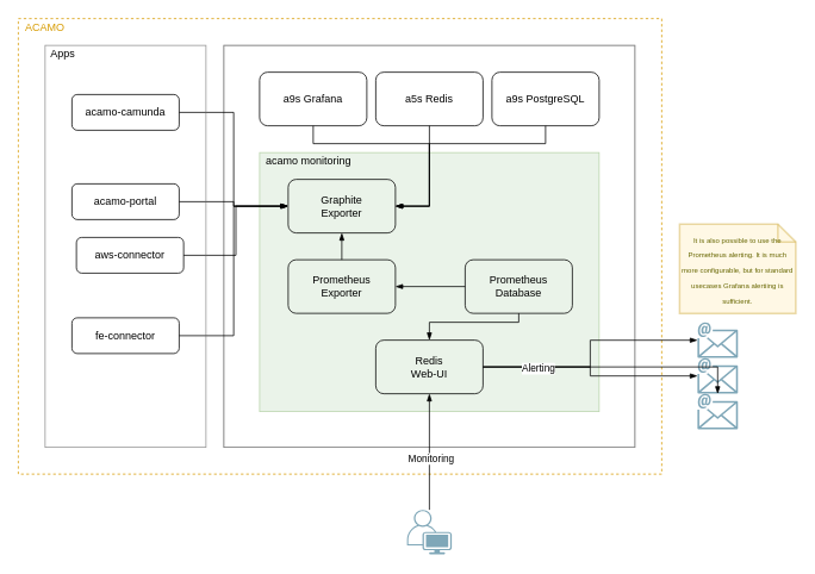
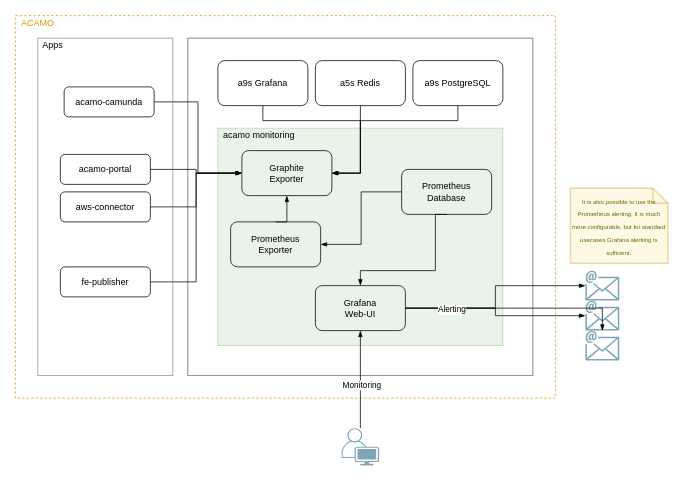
  <mxCell id="0" />
  <mxCell id="1" parent="0" />
  <mxCell id="2" value="" style="rounded=0;whiteSpace=wrap;html=1;dashed=1;strokeColor=#d79b00;fillColor=none;" parent="1" vertex="1"><mxGeometry x="20" y="20" width="720" height="510" as="geometry" /></mxCell>
  <mxCell id="3" value="" style="group;opacity=60;strokeColor=#666666;fontColor=#333333;" parent="1" vertex="1" connectable="0"><mxGeometry x="250" y="50" width="460" height="450" as="geometry" /></mxCell>
  <mxCell id="4" value="" style="rounded=0;whiteSpace=wrap;html=1;opacity=60;strokeColor=#666666;fontColor=#333333;fillColor=none;" parent="3" vertex="1"><mxGeometry width="460" height="450" as="geometry" /></mxCell>
  <mxCell id="5" value="" style="group" parent="1" vertex="1" connectable="0"><mxGeometry x="290" y="100" width="380" height="360" as="geometry" /></mxCell>
  <mxCell id="6" value="" style="rounded=0;whiteSpace=wrap;html=1;strokeColor=#82b366;fillColor=#d5e8d4;opacity=50;" parent="5" vertex="1"><mxGeometry y="70" width="380" height="290" as="geometry" /></mxCell>
  <mxCell id="7" value="acamo monitoring" style="text;html=1;strokeColor=none;fillColor=none;align=center;verticalAlign=middle;whiteSpace=wrap;rounded=0;" parent="5" vertex="1"><mxGeometry y="70" width="110" height="20" as="geometry" /></mxCell>
- <mxCell id="8" value="Redis&lt;br&gt;Web-UI" style="rounded=1;whiteSpace=wrap;html=1;strokeColor=#000000;fillColor=none;fontColor=#000000;" parent="5" vertex="1"><mxGeometry x="130" y="280" width="120" height="60" as="geometry" /></mxCell>
+ <mxCell id="8" value="Grafana&lt;br&gt;Web-UI" style="rounded=1;whiteSpace=wrap;html=1;strokeColor=#000000;fillColor=none;fontColor=#000000;" parent="5" vertex="1"><mxGeometry x="130" y="280" width="120" height="60" as="geometry" /></mxCell>
  <mxCell id="9" style="edgeStyle=orthogonalEdgeStyle;rounded=0;orthogonalLoop=1;jettySize=auto;html=1;exitX=0;exitY=0.5;exitDx=0;exitDy=0;entryX=1;entryY=0.5;entryDx=0;entryDy=0;endArrow=blockThin;endFill=1;fontColor=#000000;" parent="5" source="11" target="13" edge="1"><mxGeometry relative="1" as="geometry" /></mxCell>
  <mxCell id="10" style="edgeStyle=orthogonalEdgeStyle;rounded=0;orthogonalLoop=1;jettySize=auto;html=1;exitX=0.5;exitY=1;exitDx=0;exitDy=0;entryX=0.5;entryY=0;entryDx=0;entryDy=0;endArrow=blockThin;endFill=1;fontColor=#000000;" parent="5" source="11" target="8" edge="1"><mxGeometry relative="1" as="geometry"><Array as="points"><mxPoint x="290" y="260" /><mxPoint x="190" y="260" /></Array></mxGeometry></mxCell>
- <mxCell id="11" value="Prometheus&lt;br&gt;Database" style="rounded=1;whiteSpace=wrap;html=1;strokeColor=#000000;fillColor=none;fontColor=#000000;" parent="5" vertex="1"><mxGeometry x="230" y="190" width="120" height="60" as="geometry" /></mxCell>
+ <mxCell id="11" value="Prometheus&lt;br&gt;Database" style="rounded=1;whiteSpace=wrap;html=1;strokeColor=#000000;fillColor=none;fontColor=#000000;" parent="5" vertex="1"><mxGeometry x="245" y="125" width="120" height="60" as="geometry" /></mxCell>
  <mxCell id="12" style="edgeStyle=orthogonalEdgeStyle;rounded=0;orthogonalLoop=1;jettySize=auto;html=1;exitX=0.5;exitY=0;exitDx=0;exitDy=0;entryX=0.5;entryY=1;entryDx=0;entryDy=0;endArrow=blockThin;endFill=1;fontColor=#000000;" parent="5" source="13" target="14" edge="1"><mxGeometry relative="1" as="geometry" /></mxCell>
- <mxCell id="13" value="Prometheus&lt;br&gt;Exporter" style="rounded=1;whiteSpace=wrap;html=1;strokeColor=#000000;fillColor=none;fontColor=#000000;" parent="5" vertex="1"><mxGeometry x="32" y="190" width="120" height="60" as="geometry" /></mxCell>
+ <mxCell id="13" value="Prometheus&lt;br&gt;Exporter" style="rounded=1;whiteSpace=wrap;html=1;strokeColor=#000000;fillColor=none;fontColor=#000000;" parent="5" vertex="1"><mxGeometry x="17" y="195" width="120" height="60" as="geometry" /></mxCell>
  <mxCell id="14" value="Graphite&lt;br&gt;Exporter" style="rounded=1;whiteSpace=wrap;html=1;strokeColor=#000000;fillColor=none;fontColor=#000000;" parent="5" vertex="1"><mxGeometry x="32" y="100" width="120" height="60" as="geometry" /></mxCell>
  <mxCell id="15" style="edgeStyle=orthogonalEdgeStyle;rounded=0;orthogonalLoop=1;jettySize=auto;html=1;entryX=0;entryY=0.5;entryDx=0;entryDy=0;fontColor=#000000;endArrow=blockThin;endFill=1;" parent="1" source="39" target="14" edge="1"><mxGeometry relative="1" as="geometry" /></mxCell>
  <mxCell id="16" style="edgeStyle=orthogonalEdgeStyle;rounded=0;orthogonalLoop=1;jettySize=auto;html=1;exitX=1;exitY=0.5;exitDx=0;exitDy=0;entryX=0;entryY=0.5;entryDx=0;entryDy=0;endArrow=blockThin;endFill=1;fontColor=#000000;" parent="1" source="41" target="14" edge="1"><mxGeometry relative="1" as="geometry" /></mxCell>
  <mxCell id="17" style="edgeStyle=orthogonalEdgeStyle;rounded=0;orthogonalLoop=1;jettySize=auto;html=1;exitX=1;exitY=0.5;exitDx=0;exitDy=0;entryX=0;entryY=0.5;entryDx=0;entryDy=0;endArrow=blockThin;endFill=1;fontColor=#000000;" parent="1" source="42" target="14" edge="1"><mxGeometry relative="1" as="geometry" /></mxCell>
  <mxCell id="18" style="edgeStyle=orthogonalEdgeStyle;rounded=0;orthogonalLoop=1;jettySize=auto;html=1;exitX=1;exitY=0.5;exitDx=0;exitDy=0;entryX=0;entryY=0.5;entryDx=0;entryDy=0;endArrow=blockThin;endFill=1;fontColor=#000000;" parent="1" source="40" target="14" edge="1"><mxGeometry relative="1" as="geometry" /></mxCell>
  <mxCell id="19" style="edgeStyle=orthogonalEdgeStyle;rounded=0;orthogonalLoop=1;jettySize=auto;html=1;exitX=0.5;exitY=1;exitDx=0;exitDy=0;entryX=1;entryY=0.5;entryDx=0;entryDy=0;endArrow=blockThin;endFill=1;fontColor=#000000;" parent="1" source="35" target="14" edge="1"><mxGeometry relative="1" as="geometry" /></mxCell>
  <mxCell id="20" style="edgeStyle=orthogonalEdgeStyle;rounded=0;orthogonalLoop=1;jettySize=auto;html=1;exitX=0.5;exitY=1;exitDx=0;exitDy=0;entryX=1;entryY=0.5;entryDx=0;entryDy=0;endArrow=blockThin;endFill=1;fontColor=#000000;" parent="1" source="36" target="14" edge="1"><mxGeometry relative="1" as="geometry"><Array as="points"><mxPoint x="610" y="160" /><mxPoint x="480" y="160" /><mxPoint x="480" y="230" /></Array></mxGeometry></mxCell>
  <mxCell id="21" style="edgeStyle=orthogonalEdgeStyle;rounded=0;orthogonalLoop=1;jettySize=auto;html=1;exitX=0.5;exitY=1;exitDx=0;exitDy=0;entryX=1;entryY=0.5;entryDx=0;entryDy=0;endArrow=blockThin;endFill=1;fontColor=#000000;" parent="1" source="34" target="14" edge="1"><mxGeometry relative="1" as="geometry"><Array as="points"><mxPoint x="350" y="160" /><mxPoint x="480" y="160" /><mxPoint x="480" y="230" /></Array></mxGeometry></mxCell>
  <mxCell id="22" value="" style="endArrow=blockThin;html=1;fontColor=#000000;entryX=0.5;entryY=1;entryDx=0;entryDy=0;endFill=1;" parent="1" target="8" edge="1"><mxGeometry width="50" height="50" relative="1" as="geometry"><mxPoint x="480" y="570" as="sourcePoint" /><mxPoint x="520" y="540" as="targetPoint" /></mxGeometry></mxCell>
  <mxCell id="23" value="Monitoring" style="edgeLabel;html=1;align=center;verticalAlign=middle;resizable=0;points=[];fontColor=#000000;" parent="22" vertex="1" connectable="0"><mxGeometry x="-0.11" y="-1" relative="1" as="geometry"><mxPoint as="offset" /></mxGeometry></mxCell>
  <mxCell id="24" value="" style="points=[[0.35,0,0],[0.98,0.51,0],[1,0.71,0],[0.67,1,0],[0,0.795,0],[0,0.65,0]];verticalLabelPosition=bottom;html=1;verticalAlign=top;aspect=fixed;align=center;pointerEvents=1;shape=mxgraph.cisco19.user;fillColor=#005073;strokeColor=none;fontColor=#000000;opacity=50;" parent="1" vertex="1"><mxGeometry x="455" y="570" width="50" height="50" as="geometry" /></mxCell>
  <mxCell id="25" value="" style="outlineConnect=0;fontColor=#232F3E;gradientColor=none;strokeColor=none;dashed=0;verticalLabelPosition=bottom;verticalAlign=top;align=center;html=1;fontSize=12;fontStyle=0;aspect=fixed;pointerEvents=1;shape=mxgraph.aws4.email;opacity=50;fillColor=#005073;" parent="1" vertex="1"><mxGeometry x="780" y="360" width="45.22" height="40" as="geometry" /></mxCell>
  <mxCell id="26" value="" style="outlineConnect=0;fontColor=#232F3E;gradientColor=none;strokeColor=none;dashed=0;verticalLabelPosition=bottom;verticalAlign=top;align=center;html=1;fontSize=12;fontStyle=0;aspect=fixed;pointerEvents=1;shape=mxgraph.aws4.email;opacity=50;fillColor=#005073;" parent="1" vertex="1"><mxGeometry x="780" y="400" width="45.22" height="40" as="geometry" /></mxCell>
  <mxCell id="27" value="" style="outlineConnect=0;fontColor=#232F3E;gradientColor=none;strokeColor=none;dashed=0;verticalLabelPosition=bottom;verticalAlign=top;align=center;html=1;fontSize=12;fontStyle=0;aspect=fixed;pointerEvents=1;shape=mxgraph.aws4.email;opacity=50;fillColor=#005073;" parent="1" vertex="1"><mxGeometry x="780" y="440" width="45.22" height="40" as="geometry" /></mxCell>
  <mxCell id="28" style="edgeStyle=orthogonalEdgeStyle;rounded=0;orthogonalLoop=1;jettySize=auto;html=1;exitX=1;exitY=0.5;exitDx=0;exitDy=0;endArrow=blockThin;endFill=1;fontColor=#000000;" parent="1" source="8" target="25" edge="1"><mxGeometry relative="1" as="geometry" /></mxCell>
  <mxCell id="29" style="edgeStyle=orthogonalEdgeStyle;rounded=0;orthogonalLoop=1;jettySize=auto;html=1;endArrow=blockThin;endFill=1;fontColor=#000000;" parent="1" source="8" target="26" edge="1"><mxGeometry relative="1" as="geometry" /></mxCell>
  <mxCell id="30" style="edgeStyle=orthogonalEdgeStyle;rounded=0;orthogonalLoop=1;jettySize=auto;html=1;endArrow=blockThin;endFill=1;fontColor=#000000;" parent="1" source="8" target="27" edge="1"><mxGeometry relative="1" as="geometry" /></mxCell>
  <mxCell id="31" value="Alerting" style="edgeLabel;html=1;align=center;verticalAlign=middle;resizable=0;points=[];fontColor=#000000;" parent="30" vertex="1" connectable="0"><mxGeometry x="-0.581" y="-1" relative="1" as="geometry"><mxPoint as="offset" /></mxGeometry></mxCell>
  <mxCell id="32" value="&lt;font style=&quot;font-size: 8px&quot;&gt;It is also possible to use the Prometheus alerting. It is much more configurable, but for standard usecases Grafana alertiing is sufficient.&lt;/font&gt;" style="shape=note;strokeWidth=2;fontSize=14;size=20;whiteSpace=wrap;html=1;fillColor=#fff2cc;strokeColor=#d6b656;fontColor=#666600;opacity=50;" parent="1" vertex="1"><mxGeometry x="760" y="250" width="130" height="100" as="geometry" /></mxCell>
  <mxCell id="33" value="ACAMO" style="text;html=1;strokeColor=none;fillColor=none;align=center;verticalAlign=middle;whiteSpace=wrap;rounded=0;dashed=1;fontColor=#D79B00;" parent="1" vertex="1"><mxGeometry x="20" y="20" width="60" height="20" as="geometry" /></mxCell>
  <mxCell id="34" value="a9s Grafana" style="rounded=1;whiteSpace=wrap;html=1;strokeColor=#000000;fillColor=none;fontColor=#000000;" parent="1" vertex="1"><mxGeometry x="290" y="80" width="120" height="60" as="geometry" /></mxCell>
  <mxCell id="35" value="a5s Redis" style="rounded=1;whiteSpace=wrap;html=1;strokeColor=#000000;fillColor=none;fontColor=#000000;" parent="1" vertex="1"><mxGeometry x="420" y="80" width="120" height="60" as="geometry" /></mxCell>
  <mxCell id="36" value="a9s PostgreSQL" style="rounded=1;whiteSpace=wrap;html=1;strokeColor=#000000;fillColor=none;fontColor=#000000;" parent="1" vertex="1"><mxGeometry x="550" y="80" width="120" height="60" as="geometry" /></mxCell>
  <mxCell id="37" value="" style="rounded=0;whiteSpace=wrap;html=1;opacity=70;strokeColor=#666666;fontColor=#333333;fillColor=none;" parent="1" vertex="1"><mxGeometry x="50" y="50" width="180" height="450" as="geometry" /></mxCell>
  <mxCell id="38" value="Apps" style="text;html=1;strokeColor=none;fillColor=none;align=center;verticalAlign=middle;whiteSpace=wrap;rounded=0;" parent="1" vertex="1"><mxGeometry x="50" y="50" width="40" height="20" as="geometry" /></mxCell>
- <mxCell id="39" value="acamo-camunda" style="rounded=1;whiteSpace=wrap;html=1;strokeColor=#000000;fillColor=none;fontColor=#000000;" parent="1" vertex="1"><mxGeometry x="80" y="105" width="120" height="40" as="geometry" /></mxCell>
+ <mxCell id="39" value="acamo-camunda" style="rounded=1;whiteSpace=wrap;html=1;strokeColor=#000000;fillColor=none;fontColor=#000000;" parent="1" vertex="1"><mxGeometry x="85" y="115" width="120" height="40" as="geometry" /></mxCell>
  <mxCell id="40" value="acamo-portal" style="rounded=1;whiteSpace=wrap;html=1;strokeColor=#000000;fillColor=none;fontColor=#000000;" parent="1" vertex="1"><mxGeometry x="80" y="205" width="120" height="40" as="geometry" /></mxCell>
- <mxCell id="41" value="aws-connector" style="rounded=1;whiteSpace=wrap;html=1;strokeColor=#000000;fillColor=none;fontColor=#000000;" parent="1" vertex="1"><mxGeometry x="85" y="265" width="120" height="40" as="geometry" /></mxCell>
- <mxCell id="42" value="fe-connector" style="rounded=1;whiteSpace=wrap;html=1;strokeColor=#000000;fillColor=none;fontColor=#000000;" parent="1" vertex="1"><mxGeometry x="80" y="355" width="120" height="40" as="geometry" /></mxCell>
+ <mxCell id="41" value="aws-connector" style="rounded=1;whiteSpace=wrap;html=1;strokeColor=#000000;fillColor=none;fontColor=#000000;" parent="1" vertex="1"><mxGeometry x="80" y="255" width="120" height="40" as="geometry" /></mxCell>
+ <mxCell id="42" value="fe-publisher" style="rounded=1;whiteSpace=wrap;html=1;strokeColor=#000000;fillColor=none;fontColor=#000000;" parent="1" vertex="1"><mxGeometry x="80" y="355" width="120" height="40" as="geometry" /></mxCell>
